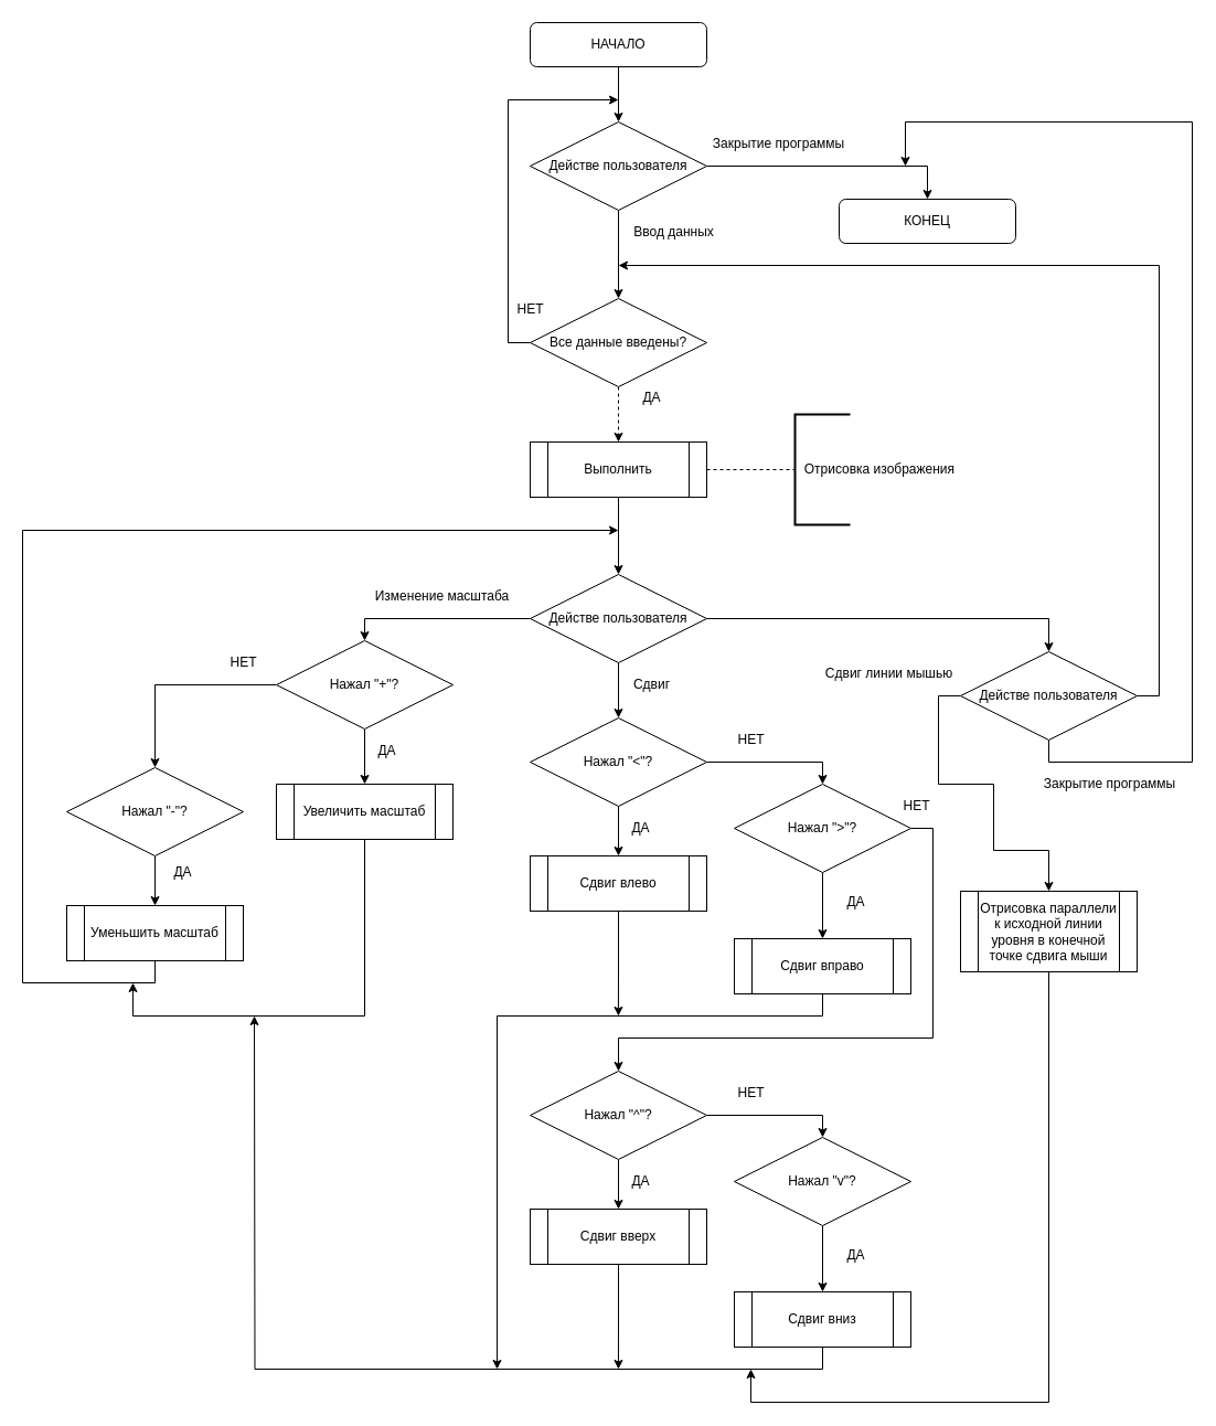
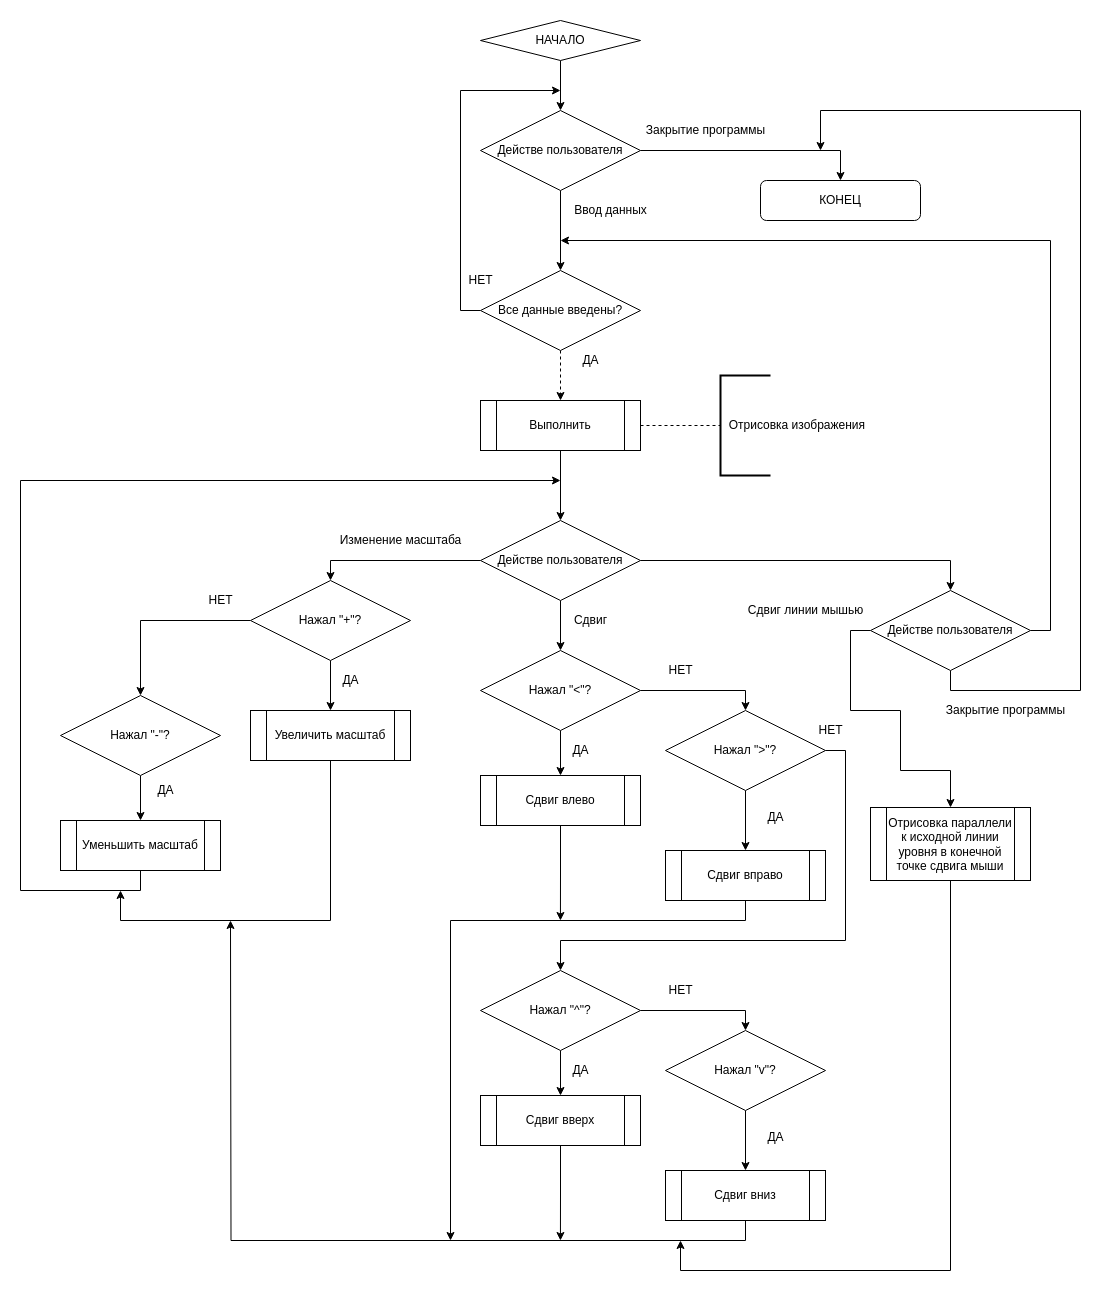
  <mxCell id="0" />
  <mxCell id="1" parent="0" />
  <mxCell id="2" style="edgeStyle=orthogonalEdgeStyle;rounded=0;orthogonalLoop=1;jettySize=auto;html=1;exitX=0.5;exitY=1;exitDx=0;exitDy=0;entryX=0.5;entryY=0;entryDx=0;entryDy=0;" edge="1" parent="1" source="3" target="10"><mxGeometry relative="1" as="geometry" /></mxCell>
- <mxCell id="3" value="НАЧАЛО" style="rounded=1;whiteSpace=wrap;html=1;" vertex="1" parent="1"><mxGeometry x="480" y="20" width="160" height="40" as="geometry" /></mxCell>
+ <mxCell id="3" value="НАЧАЛО" style="rhombus;whiteSpace=wrap;html=1;" vertex="1" parent="1"><mxGeometry x="480" y="20" width="160" height="40" as="geometry" /></mxCell>
  <mxCell id="4" style="edgeStyle=orthogonalEdgeStyle;rounded=0;orthogonalLoop=1;jettySize=auto;html=1;exitX=0.5;exitY=1;exitDx=0;exitDy=0;entryX=0.5;entryY=0;entryDx=0;entryDy=0;" edge="1" parent="1" source="10" target="7"><mxGeometry relative="1" as="geometry"><mxPoint x="560" y="290" as="sourcePoint" /></mxGeometry></mxCell>
  <mxCell id="5" style="edgeStyle=orthogonalEdgeStyle;rounded=0;orthogonalLoop=1;jettySize=auto;html=1;exitX=0;exitY=0.5;exitDx=0;exitDy=0;" edge="1" parent="1" source="7"><mxGeometry relative="1" as="geometry"><mxPoint x="560" y="90" as="targetPoint" /><Array as="points"><mxPoint x="460" y="310" /><mxPoint x="460" y="90" /></Array></mxGeometry></mxCell>
  <mxCell id="6" style="edgeStyle=orthogonalEdgeStyle;rounded=0;orthogonalLoop=1;jettySize=auto;html=1;exitX=0.5;exitY=1;exitDx=0;exitDy=0;entryX=0.5;entryY=0;entryDx=0;entryDy=0;dashed=1;" edge="1" parent="1" source="7" target="15"><mxGeometry relative="1" as="geometry" /></mxCell>
  <mxCell id="7" value="Все данные введены?" style="rhombus;whiteSpace=wrap;html=1;" vertex="1" parent="1"><mxGeometry x="480" y="270" width="160" height="80" as="geometry" /></mxCell>
  <mxCell id="8" value="НЕТ" style="text;html=1;align=center;verticalAlign=middle;resizable=0;points=[];autosize=1;strokeColor=none;fillColor=none;" vertex="1" parent="1"><mxGeometry x="460" y="270" width="40" height="20" as="geometry" /></mxCell>
  <mxCell id="9" style="edgeStyle=orthogonalEdgeStyle;rounded=0;orthogonalLoop=1;jettySize=auto;html=1;exitX=1;exitY=0.5;exitDx=0;exitDy=0;entryX=0.5;entryY=0;entryDx=0;entryDy=0;" edge="1" parent="1" source="10" target="11"><mxGeometry relative="1" as="geometry" /></mxCell>
  <mxCell id="10" value="Действе пользователя" style="rhombus;whiteSpace=wrap;html=1;" vertex="1" parent="1"><mxGeometry x="480" y="110" width="160" height="80" as="geometry" /></mxCell>
  <mxCell id="11" value="КОНЕЦ" style="rounded=1;whiteSpace=wrap;html=1;" vertex="1" parent="1"><mxGeometry x="760" y="180" width="160" height="40" as="geometry" /></mxCell>
  <mxCell id="12" value="Закрытие программы" style="text;html=1;align=center;verticalAlign=middle;resizable=0;points=[];autosize=1;strokeColor=none;fillColor=none;" vertex="1" parent="1"><mxGeometry x="640" y="120" width="130" height="20" as="geometry" /></mxCell>
  <mxCell id="13" value="Ввод данных" style="text;html=1;align=center;verticalAlign=middle;resizable=0;points=[];autosize=1;strokeColor=none;fillColor=none;" vertex="1" parent="1"><mxGeometry x="565" y="200" width="90" height="20" as="geometry" /></mxCell>
  <mxCell id="14" style="edgeStyle=orthogonalEdgeStyle;rounded=0;orthogonalLoop=1;jettySize=auto;html=1;exitX=0.5;exitY=1;exitDx=0;exitDy=0;" edge="1" parent="1" source="15" target="22"><mxGeometry relative="1" as="geometry" /></mxCell>
  <mxCell id="15" value="Выполнить" style="shape=process;whiteSpace=wrap;html=1;backgroundOutline=1;" vertex="1" parent="1"><mxGeometry x="480" y="400" width="160" height="50" as="geometry" /></mxCell>
  <mxCell id="16" value="ДА" style="text;html=1;align=center;verticalAlign=middle;resizable=0;points=[];autosize=1;strokeColor=none;fillColor=none;" vertex="1" parent="1"><mxGeometry x="575" y="350" width="30" height="20" as="geometry" /></mxCell>
  <mxCell id="17" value="" style="endArrow=none;dashed=1;html=1;rounded=0;exitX=1;exitY=0.5;exitDx=0;exitDy=0;" edge="1" parent="1" source="15"><mxGeometry width="50" height="50" relative="1" as="geometry"><mxPoint x="680" y="450" as="sourcePoint" /><mxPoint x="720" y="425" as="targetPoint" /></mxGeometry></mxCell>
  <mxCell id="18" value="&amp;nbsp; Отрисовка изображения&amp;nbsp;" style="strokeWidth=2;html=1;shape=mxgraph.flowchart.annotation_1;align=left;pointerEvents=1;" vertex="1" parent="1"><mxGeometry x="720" y="375" width="50" height="100" as="geometry" /></mxCell>
  <mxCell id="19" style="edgeStyle=orthogonalEdgeStyle;rounded=0;orthogonalLoop=1;jettySize=auto;html=1;exitX=0;exitY=0.5;exitDx=0;exitDy=0;entryX=0.5;entryY=0;entryDx=0;entryDy=0;" edge="1" parent="1" source="22" target="25"><mxGeometry relative="1" as="geometry" /></mxCell>
  <mxCell id="20" style="edgeStyle=orthogonalEdgeStyle;rounded=0;orthogonalLoop=1;jettySize=auto;html=1;exitX=0.5;exitY=1;exitDx=0;exitDy=0;entryX=0.5;entryY=0;entryDx=0;entryDy=0;" edge="1" parent="1" source="22" target="38"><mxGeometry relative="1" as="geometry" /></mxCell>
  <mxCell id="21" style="edgeStyle=orthogonalEdgeStyle;rounded=0;orthogonalLoop=1;jettySize=auto;html=1;exitX=1;exitY=0.5;exitDx=0;exitDy=0;entryX=0.5;entryY=0;entryDx=0;entryDy=0;" edge="1" parent="1" source="22" target="66"><mxGeometry relative="1" as="geometry" /></mxCell>
  <mxCell id="22" value="Действе пользователя" style="rhombus;whiteSpace=wrap;html=1;" vertex="1" parent="1"><mxGeometry x="480" y="520" width="160" height="80" as="geometry" /></mxCell>
  <mxCell id="23" style="edgeStyle=orthogonalEdgeStyle;rounded=0;orthogonalLoop=1;jettySize=auto;html=1;exitX=0.5;exitY=1;exitDx=0;exitDy=0;entryX=0.5;entryY=0;entryDx=0;entryDy=0;" edge="1" parent="1" source="25" target="28"><mxGeometry relative="1" as="geometry" /></mxCell>
  <mxCell id="24" style="edgeStyle=orthogonalEdgeStyle;rounded=0;orthogonalLoop=1;jettySize=auto;html=1;exitX=0;exitY=0.5;exitDx=0;exitDy=0;entryX=0.5;entryY=0;entryDx=0;entryDy=0;" edge="1" parent="1" source="25" target="31"><mxGeometry relative="1" as="geometry" /></mxCell>
  <mxCell id="25" value="Нажал &quot;+&quot;?" style="rhombus;whiteSpace=wrap;html=1;" vertex="1" parent="1"><mxGeometry x="250" y="580" width="160" height="80" as="geometry" /></mxCell>
  <mxCell id="26" value="Изменение масштаба" style="text;html=1;align=center;verticalAlign=middle;resizable=0;points=[];autosize=1;strokeColor=none;fillColor=none;" vertex="1" parent="1"><mxGeometry x="330" y="530" width="140" height="20" as="geometry" /></mxCell>
  <mxCell id="27" style="edgeStyle=orthogonalEdgeStyle;rounded=0;orthogonalLoop=1;jettySize=auto;html=1;exitX=0.5;exitY=1;exitDx=0;exitDy=0;" edge="1" parent="1" source="28"><mxGeometry relative="1" as="geometry"><mxPoint x="120" y="890" as="targetPoint" /><Array as="points"><mxPoint x="330" y="920" /><mxPoint x="120" y="920" /></Array></mxGeometry></mxCell>
  <mxCell id="28" value="Увеличить масштаб" style="shape=process;whiteSpace=wrap;html=1;backgroundOutline=1;" vertex="1" parent="1"><mxGeometry x="250" y="710" width="160" height="50" as="geometry" /></mxCell>
  <mxCell id="29" value="ДА" style="text;html=1;align=center;verticalAlign=middle;resizable=0;points=[];autosize=1;strokeColor=none;fillColor=none;" vertex="1" parent="1"><mxGeometry x="335" y="670" width="30" height="20" as="geometry" /></mxCell>
  <mxCell id="30" style="edgeStyle=orthogonalEdgeStyle;rounded=0;orthogonalLoop=1;jettySize=auto;html=1;exitX=0.5;exitY=1;exitDx=0;exitDy=0;entryX=0.5;entryY=0;entryDx=0;entryDy=0;" edge="1" parent="1" source="31" target="33"><mxGeometry relative="1" as="geometry" /></mxCell>
  <mxCell id="31" value="Нажал &quot;-&quot;?" style="rhombus;whiteSpace=wrap;html=1;" vertex="1" parent="1"><mxGeometry x="60" y="695" width="160" height="80" as="geometry" /></mxCell>
  <mxCell id="32" style="edgeStyle=orthogonalEdgeStyle;rounded=0;orthogonalLoop=1;jettySize=auto;html=1;exitX=0.5;exitY=1;exitDx=0;exitDy=0;" edge="1" parent="1" source="33"><mxGeometry relative="1" as="geometry"><mxPoint x="560" y="480" as="targetPoint" /><Array as="points"><mxPoint x="140" y="890" /><mxPoint x="20" y="890" /><mxPoint x="20" y="480" /></Array></mxGeometry></mxCell>
  <mxCell id="33" value="Уменьшить масштаб" style="shape=process;whiteSpace=wrap;html=1;backgroundOutline=1;" vertex="1" parent="1"><mxGeometry x="60" y="820" width="160" height="50" as="geometry" /></mxCell>
  <mxCell id="34" value="ДА" style="text;html=1;align=center;verticalAlign=middle;resizable=0;points=[];autosize=1;strokeColor=none;fillColor=none;" vertex="1" parent="1"><mxGeometry x="150" y="780" width="30" height="20" as="geometry" /></mxCell>
  <mxCell id="35" value="НЕТ" style="text;html=1;align=center;verticalAlign=middle;resizable=0;points=[];autosize=1;strokeColor=none;fillColor=none;" vertex="1" parent="1"><mxGeometry x="200" y="590" width="40" height="20" as="geometry" /></mxCell>
  <mxCell id="36" style="edgeStyle=orthogonalEdgeStyle;rounded=0;orthogonalLoop=1;jettySize=auto;html=1;exitX=0.5;exitY=1;exitDx=0;exitDy=0;entryX=0.5;entryY=0;entryDx=0;entryDy=0;" edge="1" parent="1" source="38" target="41"><mxGeometry relative="1" as="geometry" /></mxCell>
  <mxCell id="37" style="edgeStyle=orthogonalEdgeStyle;rounded=0;orthogonalLoop=1;jettySize=auto;html=1;exitX=1;exitY=0.5;exitDx=0;exitDy=0;entryX=0.5;entryY=0;entryDx=0;entryDy=0;" edge="1" parent="1" source="38" target="45"><mxGeometry relative="1" as="geometry" /></mxCell>
  <mxCell id="38" value="Нажал &quot;&amp;lt;&quot;?" style="rhombus;whiteSpace=wrap;html=1;" vertex="1" parent="1"><mxGeometry x="480" y="650" width="160" height="80" as="geometry" /></mxCell>
  <mxCell id="39" value="Сдвиг" style="text;html=1;align=center;verticalAlign=middle;resizable=0;points=[];autosize=1;strokeColor=none;fillColor=none;" vertex="1" parent="1"><mxGeometry x="565" y="610" width="50" height="20" as="geometry" /></mxCell>
  <mxCell id="40" style="edgeStyle=orthogonalEdgeStyle;rounded=0;orthogonalLoop=1;jettySize=auto;html=1;exitX=0.5;exitY=1;exitDx=0;exitDy=0;" edge="1" parent="1" source="41"><mxGeometry relative="1" as="geometry"><mxPoint x="559.941" y="920" as="targetPoint" /></mxGeometry></mxCell>
  <mxCell id="41" value="Cдвиг влево" style="shape=process;whiteSpace=wrap;html=1;backgroundOutline=1;" vertex="1" parent="1"><mxGeometry x="480" y="775" width="160" height="50" as="geometry" /></mxCell>
  <mxCell id="42" value="ДА" style="text;html=1;align=center;verticalAlign=middle;resizable=0;points=[];autosize=1;strokeColor=none;fillColor=none;" vertex="1" parent="1"><mxGeometry x="565" y="740" width="30" height="20" as="geometry" /></mxCell>
  <mxCell id="43" style="edgeStyle=orthogonalEdgeStyle;rounded=0;orthogonalLoop=1;jettySize=auto;html=1;exitX=0.5;exitY=1;exitDx=0;exitDy=0;entryX=0.5;entryY=0;entryDx=0;entryDy=0;" edge="1" parent="1" source="45" target="47"><mxGeometry relative="1" as="geometry" /></mxCell>
  <mxCell id="44" style="edgeStyle=orthogonalEdgeStyle;rounded=0;orthogonalLoop=1;jettySize=auto;html=1;exitX=1;exitY=0.5;exitDx=0;exitDy=0;entryX=0.5;entryY=0;entryDx=0;entryDy=0;" edge="1" parent="1" source="45" target="52"><mxGeometry relative="1" as="geometry"><Array as="points"><mxPoint x="845" y="750" /><mxPoint x="845" y="940" /><mxPoint x="560" y="940" /></Array></mxGeometry></mxCell>
  <mxCell id="45" value="Нажал &quot;&amp;gt;&quot;?" style="rhombus;whiteSpace=wrap;html=1;" vertex="1" parent="1"><mxGeometry x="665" y="710" width="160" height="80" as="geometry" /></mxCell>
  <mxCell id="46" style="edgeStyle=orthogonalEdgeStyle;rounded=0;orthogonalLoop=1;jettySize=auto;html=1;exitX=0.5;exitY=1;exitDx=0;exitDy=0;" edge="1" parent="1" source="47"><mxGeometry relative="1" as="geometry"><mxPoint x="450" y="1240" as="targetPoint" /><Array as="points"><mxPoint x="745" y="920" /><mxPoint x="450" y="920" /></Array></mxGeometry></mxCell>
  <mxCell id="47" value="Cдвиг вправо" style="shape=process;whiteSpace=wrap;html=1;backgroundOutline=1;" vertex="1" parent="1"><mxGeometry x="665" y="850" width="160" height="50" as="geometry" /></mxCell>
  <mxCell id="48" value="ДА" style="text;html=1;align=center;verticalAlign=middle;resizable=0;points=[];autosize=1;strokeColor=none;fillColor=none;" vertex="1" parent="1"><mxGeometry x="760" y="807" width="30" height="20" as="geometry" /></mxCell>
  <mxCell id="49" value="НЕТ" style="text;html=1;align=center;verticalAlign=middle;resizable=0;points=[];autosize=1;strokeColor=none;fillColor=none;" vertex="1" parent="1"><mxGeometry x="660" y="660" width="40" height="20" as="geometry" /></mxCell>
  <mxCell id="50" style="edgeStyle=orthogonalEdgeStyle;rounded=0;orthogonalLoop=1;jettySize=auto;html=1;exitX=0.5;exitY=1;exitDx=0;exitDy=0;entryX=0.5;entryY=0;entryDx=0;entryDy=0;" edge="1" parent="1" source="52" target="54"><mxGeometry relative="1" as="geometry" /></mxCell>
  <mxCell id="51" style="edgeStyle=orthogonalEdgeStyle;rounded=0;orthogonalLoop=1;jettySize=auto;html=1;exitX=1;exitY=0.5;exitDx=0;exitDy=0;entryX=0.5;entryY=0;entryDx=0;entryDy=0;" edge="1" parent="1" source="52" target="57"><mxGeometry relative="1" as="geometry" /></mxCell>
  <mxCell id="52" value="Нажал &quot;^&quot;?" style="rhombus;whiteSpace=wrap;html=1;" vertex="1" parent="1"><mxGeometry x="480" y="970" width="160" height="80" as="geometry" /></mxCell>
  <mxCell id="53" style="edgeStyle=orthogonalEdgeStyle;rounded=0;orthogonalLoop=1;jettySize=auto;html=1;exitX=0.5;exitY=1;exitDx=0;exitDy=0;" edge="1" parent="1" source="54"><mxGeometry relative="1" as="geometry"><mxPoint x="559.941" y="1240" as="targetPoint" /></mxGeometry></mxCell>
  <mxCell id="54" value="Cдвиг вверх" style="shape=process;whiteSpace=wrap;html=1;backgroundOutline=1;" vertex="1" parent="1"><mxGeometry x="480" y="1095" width="160" height="50" as="geometry" /></mxCell>
  <mxCell id="55" value="ДА" style="text;html=1;align=center;verticalAlign=middle;resizable=0;points=[];autosize=1;strokeColor=none;fillColor=none;" vertex="1" parent="1"><mxGeometry x="565" y="1060" width="30" height="20" as="geometry" /></mxCell>
  <mxCell id="56" style="edgeStyle=orthogonalEdgeStyle;rounded=0;orthogonalLoop=1;jettySize=auto;html=1;exitX=0.5;exitY=1;exitDx=0;exitDy=0;entryX=0.5;entryY=0;entryDx=0;entryDy=0;" edge="1" parent="1" source="57" target="59"><mxGeometry relative="1" as="geometry" /></mxCell>
  <mxCell id="57" value="Нажал &quot;v&quot;?" style="rhombus;whiteSpace=wrap;html=1;" vertex="1" parent="1"><mxGeometry x="665" y="1030" width="160" height="80" as="geometry" /></mxCell>
  <mxCell id="58" style="edgeStyle=orthogonalEdgeStyle;rounded=0;orthogonalLoop=1;jettySize=auto;html=1;exitX=0.5;exitY=1;exitDx=0;exitDy=0;" edge="1" parent="1" source="59"><mxGeometry relative="1" as="geometry"><mxPoint x="230" y="920" as="targetPoint" /></mxGeometry></mxCell>
  <mxCell id="59" value="Cдвиг вниз" style="shape=process;whiteSpace=wrap;html=1;backgroundOutline=1;" vertex="1" parent="1"><mxGeometry x="665" y="1170" width="160" height="50" as="geometry" /></mxCell>
  <mxCell id="60" value="ДА" style="text;html=1;align=center;verticalAlign=middle;resizable=0;points=[];autosize=1;strokeColor=none;fillColor=none;" vertex="1" parent="1"><mxGeometry x="760" y="1127" width="30" height="20" as="geometry" /></mxCell>
  <mxCell id="61" value="НЕТ" style="text;html=1;align=center;verticalAlign=middle;resizable=0;points=[];autosize=1;strokeColor=none;fillColor=none;" vertex="1" parent="1"><mxGeometry x="660" y="980" width="40" height="20" as="geometry" /></mxCell>
  <mxCell id="62" value="НЕТ" style="text;html=1;align=center;verticalAlign=middle;resizable=0;points=[];autosize=1;strokeColor=none;fillColor=none;" vertex="1" parent="1"><mxGeometry x="810" y="720" width="40" height="20" as="geometry" /></mxCell>
  <mxCell id="63" style="edgeStyle=orthogonalEdgeStyle;rounded=0;orthogonalLoop=1;jettySize=auto;html=1;exitX=1;exitY=0.5;exitDx=0;exitDy=0;" edge="1" parent="1" source="66"><mxGeometry relative="1" as="geometry"><mxPoint x="560" y="240" as="targetPoint" /><Array as="points"><mxPoint x="1050" y="630" /><mxPoint x="1050" y="240" /></Array></mxGeometry></mxCell>
  <mxCell id="64" style="edgeStyle=orthogonalEdgeStyle;rounded=0;orthogonalLoop=1;jettySize=auto;html=1;exitX=0.5;exitY=1;exitDx=0;exitDy=0;" edge="1" parent="1" source="66"><mxGeometry relative="1" as="geometry"><mxPoint x="820" y="150" as="targetPoint" /><Array as="points"><mxPoint x="950" y="690" /><mxPoint x="1080" y="690" /><mxPoint x="1080" y="110" /><mxPoint x="820" y="110" /></Array></mxGeometry></mxCell>
  <mxCell id="65" style="edgeStyle=orthogonalEdgeStyle;rounded=0;orthogonalLoop=1;jettySize=auto;html=1;exitX=0;exitY=0.5;exitDx=0;exitDy=0;entryX=0.5;entryY=0;entryDx=0;entryDy=0;" edge="1" parent="1" source="66" target="70"><mxGeometry relative="1" as="geometry"><mxPoint x="950" y="790" as="targetPoint" /><Array as="points"><mxPoint x="850" y="630" /><mxPoint x="850" y="710" /><mxPoint x="900" y="710" /><mxPoint x="900" y="770" /><mxPoint x="950" y="770" /></Array></mxGeometry></mxCell>
  <mxCell id="66" value="Действе пользователя" style="rhombus;whiteSpace=wrap;html=1;" vertex="1" parent="1"><mxGeometry x="870" y="590" width="160" height="80" as="geometry" /></mxCell>
  <mxCell id="67" value="Закрытие программы" style="text;html=1;align=center;verticalAlign=middle;resizable=0;points=[];autosize=1;strokeColor=none;fillColor=none;" vertex="1" parent="1"><mxGeometry x="940" y="700" width="130" height="20" as="geometry" /></mxCell>
  <mxCell id="68" value="Сдвиг линии мышью" style="text;html=1;align=center;verticalAlign=middle;resizable=0;points=[];autosize=1;strokeColor=none;fillColor=none;" vertex="1" parent="1"><mxGeometry x="740" y="600" width="130" height="20" as="geometry" /></mxCell>
  <mxCell id="69" style="edgeStyle=orthogonalEdgeStyle;rounded=0;orthogonalLoop=1;jettySize=auto;html=1;exitX=0.5;exitY=1;exitDx=0;exitDy=0;" edge="1" parent="1" source="70"><mxGeometry relative="1" as="geometry"><mxPoint x="680" y="1240" as="targetPoint" /><Array as="points"><mxPoint x="950" y="1270" /><mxPoint x="680" y="1270" /></Array></mxGeometry></mxCell>
  <mxCell id="70" value="Отрисовка параллели к исходной линии уровня в конечной точке сдвига мыши" style="shape=process;whiteSpace=wrap;html=1;backgroundOutline=1;" vertex="1" parent="1"><mxGeometry x="870" y="807" width="160" height="73" as="geometry" /></mxCell>
